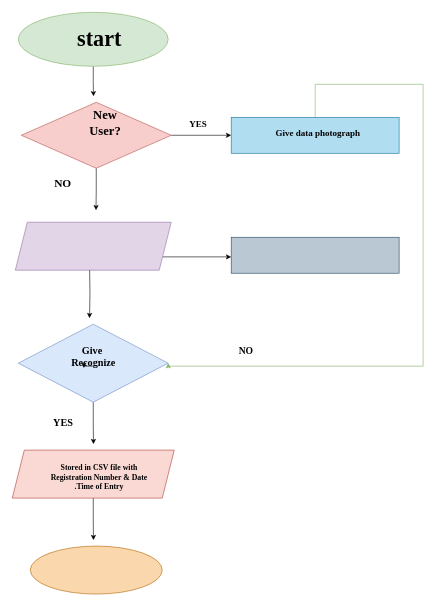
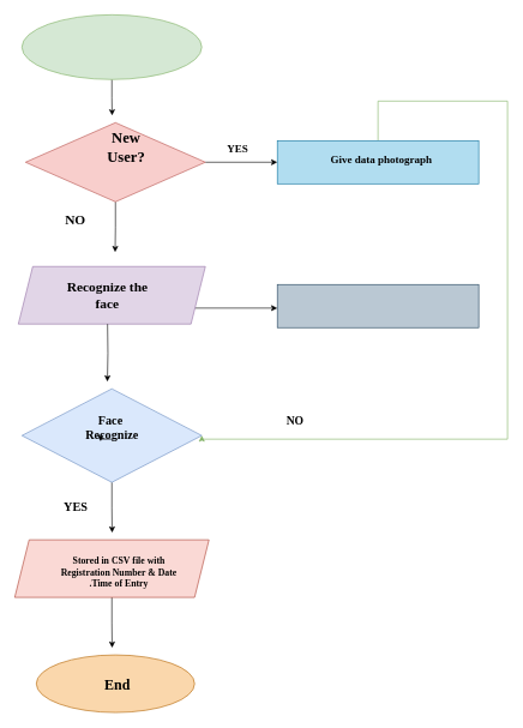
  <mxCell id="0" />
  <mxCell id="1" parent="0" />
  <mxCell id="2" style="edgeStyle=orthogonalEdgeStyle;rounded=0;orthogonalLoop=1;jettySize=auto;html=1;exitX=0.5;exitY=1;exitDx=0;exitDy=0;" edge="1" parent="1" source="3"><mxGeometry relative="1" as="geometry"><mxPoint x="155.368" y="160" as="targetPoint" /></mxGeometry></mxCell>
  <mxCell id="3" value="" style="ellipse;whiteSpace=wrap;html=1;fillColor=#d5e8d4;strokeColor=#82b366;fontStyle=7;fontFamily=Verdana;horizontal=0;" vertex="1" parent="1"><mxGeometry x="30" y="20" width="250" height="90" as="geometry" /></mxCell>
  <mxCell id="4" style="edgeStyle=orthogonalEdgeStyle;rounded=0;orthogonalLoop=1;jettySize=auto;html=1;exitX=1;exitY=0.5;exitDx=0;exitDy=0;" edge="1" parent="1" source="6" target="14"><mxGeometry relative="1" as="geometry"><mxPoint x="365" y="274.706" as="targetPoint" /></mxGeometry></mxCell>
  <mxCell id="5" style="edgeStyle=orthogonalEdgeStyle;rounded=0;orthogonalLoop=1;jettySize=auto;html=1;exitX=0.5;exitY=1;exitDx=0;exitDy=0;" edge="1" parent="1" source="6"><mxGeometry relative="1" as="geometry"><mxPoint x="159.579" y="350" as="targetPoint" /></mxGeometry></mxCell>
  <mxCell id="6" value="" style="rhombus;whiteSpace=wrap;html=1;fillColor=#f8cecc;strokeColor=#b85450;" vertex="1" parent="1"><mxGeometry x="35" y="170" width="250" height="110" as="geometry" /></mxCell>
  <mxCell id="7" style="edgeStyle=orthogonalEdgeStyle;rounded=0;orthogonalLoop=1;jettySize=auto;html=1;exitX=1;exitY=0.75;exitDx=0;exitDy=0;" edge="1" parent="1" source="8" target="15"><mxGeometry relative="1" as="geometry"><mxPoint x="385" y="538.235" as="targetPoint" /><Array as="points"><mxPoint x="515" y="428" /></Array></mxGeometry></mxCell>
  <mxCell id="8" value="" style="shape=parallelogram;perimeter=parallelogramPerimeter;whiteSpace=wrap;html=1;fixedSize=1;fillColor=#e1d5e7;strokeColor=#9673a6;" vertex="1" parent="1"><mxGeometry x="25" y="370" width="260" height="80" as="geometry" /></mxCell>
  <mxCell id="9" style="edgeStyle=orthogonalEdgeStyle;rounded=0;orthogonalLoop=1;jettySize=auto;html=1;exitX=0.5;exitY=1;exitDx=0;exitDy=0;" edge="1" parent="1" source="10"><mxGeometry relative="1" as="geometry"><mxPoint x="155.368" y="740" as="targetPoint" /></mxGeometry></mxCell>
  <mxCell id="10" value="" style="rhombus;whiteSpace=wrap;html=1;fillColor=#dae8fc;strokeColor=#6c8ebf;" vertex="1" parent="1"><mxGeometry x="30" y="540" width="250" height="130" as="geometry" /></mxCell>
  <mxCell id="11" style="edgeStyle=orthogonalEdgeStyle;rounded=0;orthogonalLoop=1;jettySize=auto;html=1;exitX=0.5;exitY=1;exitDx=0;exitDy=0;" edge="1" parent="1" source="12"><mxGeometry relative="1" as="geometry"><mxPoint x="155.368" y="900" as="targetPoint" /></mxGeometry></mxCell>
  <mxCell id="12" value="" style="shape=parallelogram;perimeter=parallelogramPerimeter;whiteSpace=wrap;html=1;fixedSize=1;fillColor=#fad9d5;strokeColor=#ae4132;" vertex="1" parent="1"><mxGeometry x="20" y="750" width="270" height="80" as="geometry" /></mxCell>
  <mxCell id="13" style="edgeStyle=orthogonalEdgeStyle;rounded=0;orthogonalLoop=1;jettySize=auto;html=1;exitX=0.5;exitY=0;exitDx=0;exitDy=0;entryX=1;entryY=0.5;entryDx=0;entryDy=0;fillColor=#d5e8d4;strokeColor=#82b366;" edge="1" parent="1" source="14" target="10"><mxGeometry relative="1" as="geometry"><Array as="points"><mxPoint x="525" y="140" /><mxPoint x="705" y="140" /><mxPoint x="705" y="610" /><mxPoint x="280" y="610" /></Array></mxGeometry></mxCell>
  <mxCell id="14" value="" style="rounded=0;whiteSpace=wrap;html=1;fillColor=#b1ddf0;strokeColor=#10739e;" vertex="1" parent="1"><mxGeometry x="385" y="195" width="280" height="60" as="geometry" /></mxCell>
  <mxCell id="15" value="" style="rounded=0;whiteSpace=wrap;html=1;fillColor=#bac8d3;strokeColor=#23445d;" vertex="1" parent="1"><mxGeometry x="385" y="395" width="280" height="60" as="geometry" /></mxCell>
- <mxCell id="16" value="start" style="text;html=1;align=center;verticalAlign=middle;whiteSpace=wrap;rounded=0;fontFamily=Comic Sans MS;labelBackgroundColor=none;fontStyle=1;fontSize=37;" vertex="1" parent="1"><mxGeometry x="122.5" y="36.25" width="85" height="57.5" as="geometry" /></mxCell>
  <mxCell id="17" value="New&lt;div&gt;User?&lt;/div&gt;" style="text;html=1;align=center;verticalAlign=middle;whiteSpace=wrap;rounded=0;fontFamily=Comic Sans MS;fontSize=21;fontStyle=1" vertex="1" parent="1"><mxGeometry x="90" y="180" width="170" height="50" as="geometry" /></mxCell>
  <mxCell id="18" value="Give&lt;font&gt;&amp;nbsp;data photograph&lt;/font&gt;" style="text;html=1;align=center;verticalAlign=middle;whiteSpace=wrap;rounded=0;fontSize=15;fontStyle=1;fontFamily=Comic Sans MS;" vertex="1" parent="1"><mxGeometry x="455" y="195" width="150" height="50" as="geometry" /></mxCell>
  <mxCell id="19" value="Stored in CSV file with Registration Number &amp;amp; Date .Time of Entry" style="text;html=1;align=center;verticalAlign=middle;whiteSpace=wrap;rounded=0;fontSize=13;fontFamily=Comic Sans MS;fontStyle=1" vertex="1" parent="1"><mxGeometry x="80" y="790" width="170" height="10" as="geometry" /></mxCell>
  <mxCell id="20" value="NO" style="text;html=1;align=center;verticalAlign=middle;whiteSpace=wrap;rounded=0;fontSize=16;fontFamily=Comic Sans MS;fontStyle=1" vertex="1" parent="1"><mxGeometry x="365" y="570" width="90" height="30" as="geometry" /></mxCell>
  <mxCell id="21" value="YES" style="text;html=1;align=center;verticalAlign=middle;whiteSpace=wrap;rounded=0;fontSize=15;fontFamily=Comic Sans MS;fontStyle=1" vertex="1" parent="1"><mxGeometry x="295" y="190" width="70" height="30" as="geometry" /></mxCell>
  <mxCell id="22" style="edgeStyle=orthogonalEdgeStyle;rounded=0;orthogonalLoop=1;jettySize=auto;html=1;" edge="1" parent="1"><mxGeometry relative="1" as="geometry"><mxPoint x="148.75" y="530" as="targetPoint" /><mxPoint x="149" y="450" as="sourcePoint" /></mxGeometry></mxCell>
+ <mxCell id="23" value="Recognize the face" style="text;html=1;align=center;verticalAlign=middle;whiteSpace=wrap;rounded=0;fontSize=19;fontFamily=Comic Sans MS;fontStyle=1" vertex="1" parent="1"><mxGeometry x="90" y="395" width="117.5" height="30" as="geometry" /></mxCell>
  <mxCell id="24" value="" style="ellipse;whiteSpace=wrap;html=1;labelBorderColor=default;fillColor=#fad7ac;strokeColor=#b46504;" vertex="1" parent="1"><mxGeometry x="50" y="910" width="220" height="80" as="geometry" /></mxCell>
- <mxCell id="25" value="Give&amp;nbsp;&lt;div&gt;Recognize&lt;/div&gt;" style="text;html=1;align=center;verticalAlign=middle;whiteSpace=wrap;rounded=0;fontSize=17;fontFamily=Comic Sans MS;fontStyle=1" vertex="1" parent="1"><mxGeometry x="102.5" y="580" width="105" height="30" as="geometry" /></mxCell>
+ <mxCell id="25" value="Face&amp;nbsp;&lt;div&gt;Recognize&lt;/div&gt;" style="text;html=1;align=center;verticalAlign=middle;whiteSpace=wrap;rounded=0;fontSize=17;fontFamily=Comic Sans MS;fontStyle=1" vertex="1" parent="1"><mxGeometry x="102.5" y="580" width="105" height="30" as="geometry" /></mxCell>
+ <mxCell id="26" value="End" style="text;html=1;align=center;verticalAlign=middle;whiteSpace=wrap;rounded=0;fontSize=20;fontFamily=Comic Sans MS;fontStyle=1" vertex="1" parent="1"><mxGeometry x="117.5" y="935" width="90" height="30" as="geometry" /></mxCell>
  <mxCell id="27" style="edgeStyle=orthogonalEdgeStyle;rounded=0;orthogonalLoop=1;jettySize=auto;html=1;exitX=0.5;exitY=1;exitDx=0;exitDy=0;entryX=0.35;entryY=1.104;entryDx=0;entryDy=0;entryPerimeter=0;" edge="1" parent="1" source="25" target="25"><mxGeometry relative="1" as="geometry" /></mxCell>
  <mxCell id="28" value="NO" style="text;html=1;align=center;verticalAlign=middle;whiteSpace=wrap;rounded=0;fontSize=19;fontStyle=1;fontFamily=Comic Sans MS;" vertex="1" parent="1"><mxGeometry x="62.5" y="290" width="82.5" height="30" as="geometry" /></mxCell>
  <mxCell id="29" value="YES" style="text;html=1;align=center;verticalAlign=middle;whiteSpace=wrap;rounded=0;fontSize=17;fontFamily=Comic Sans MS;fontStyle=1" vertex="1" parent="1"><mxGeometry x="65" y="690" width="80" height="30" as="geometry" /></mxCell>
